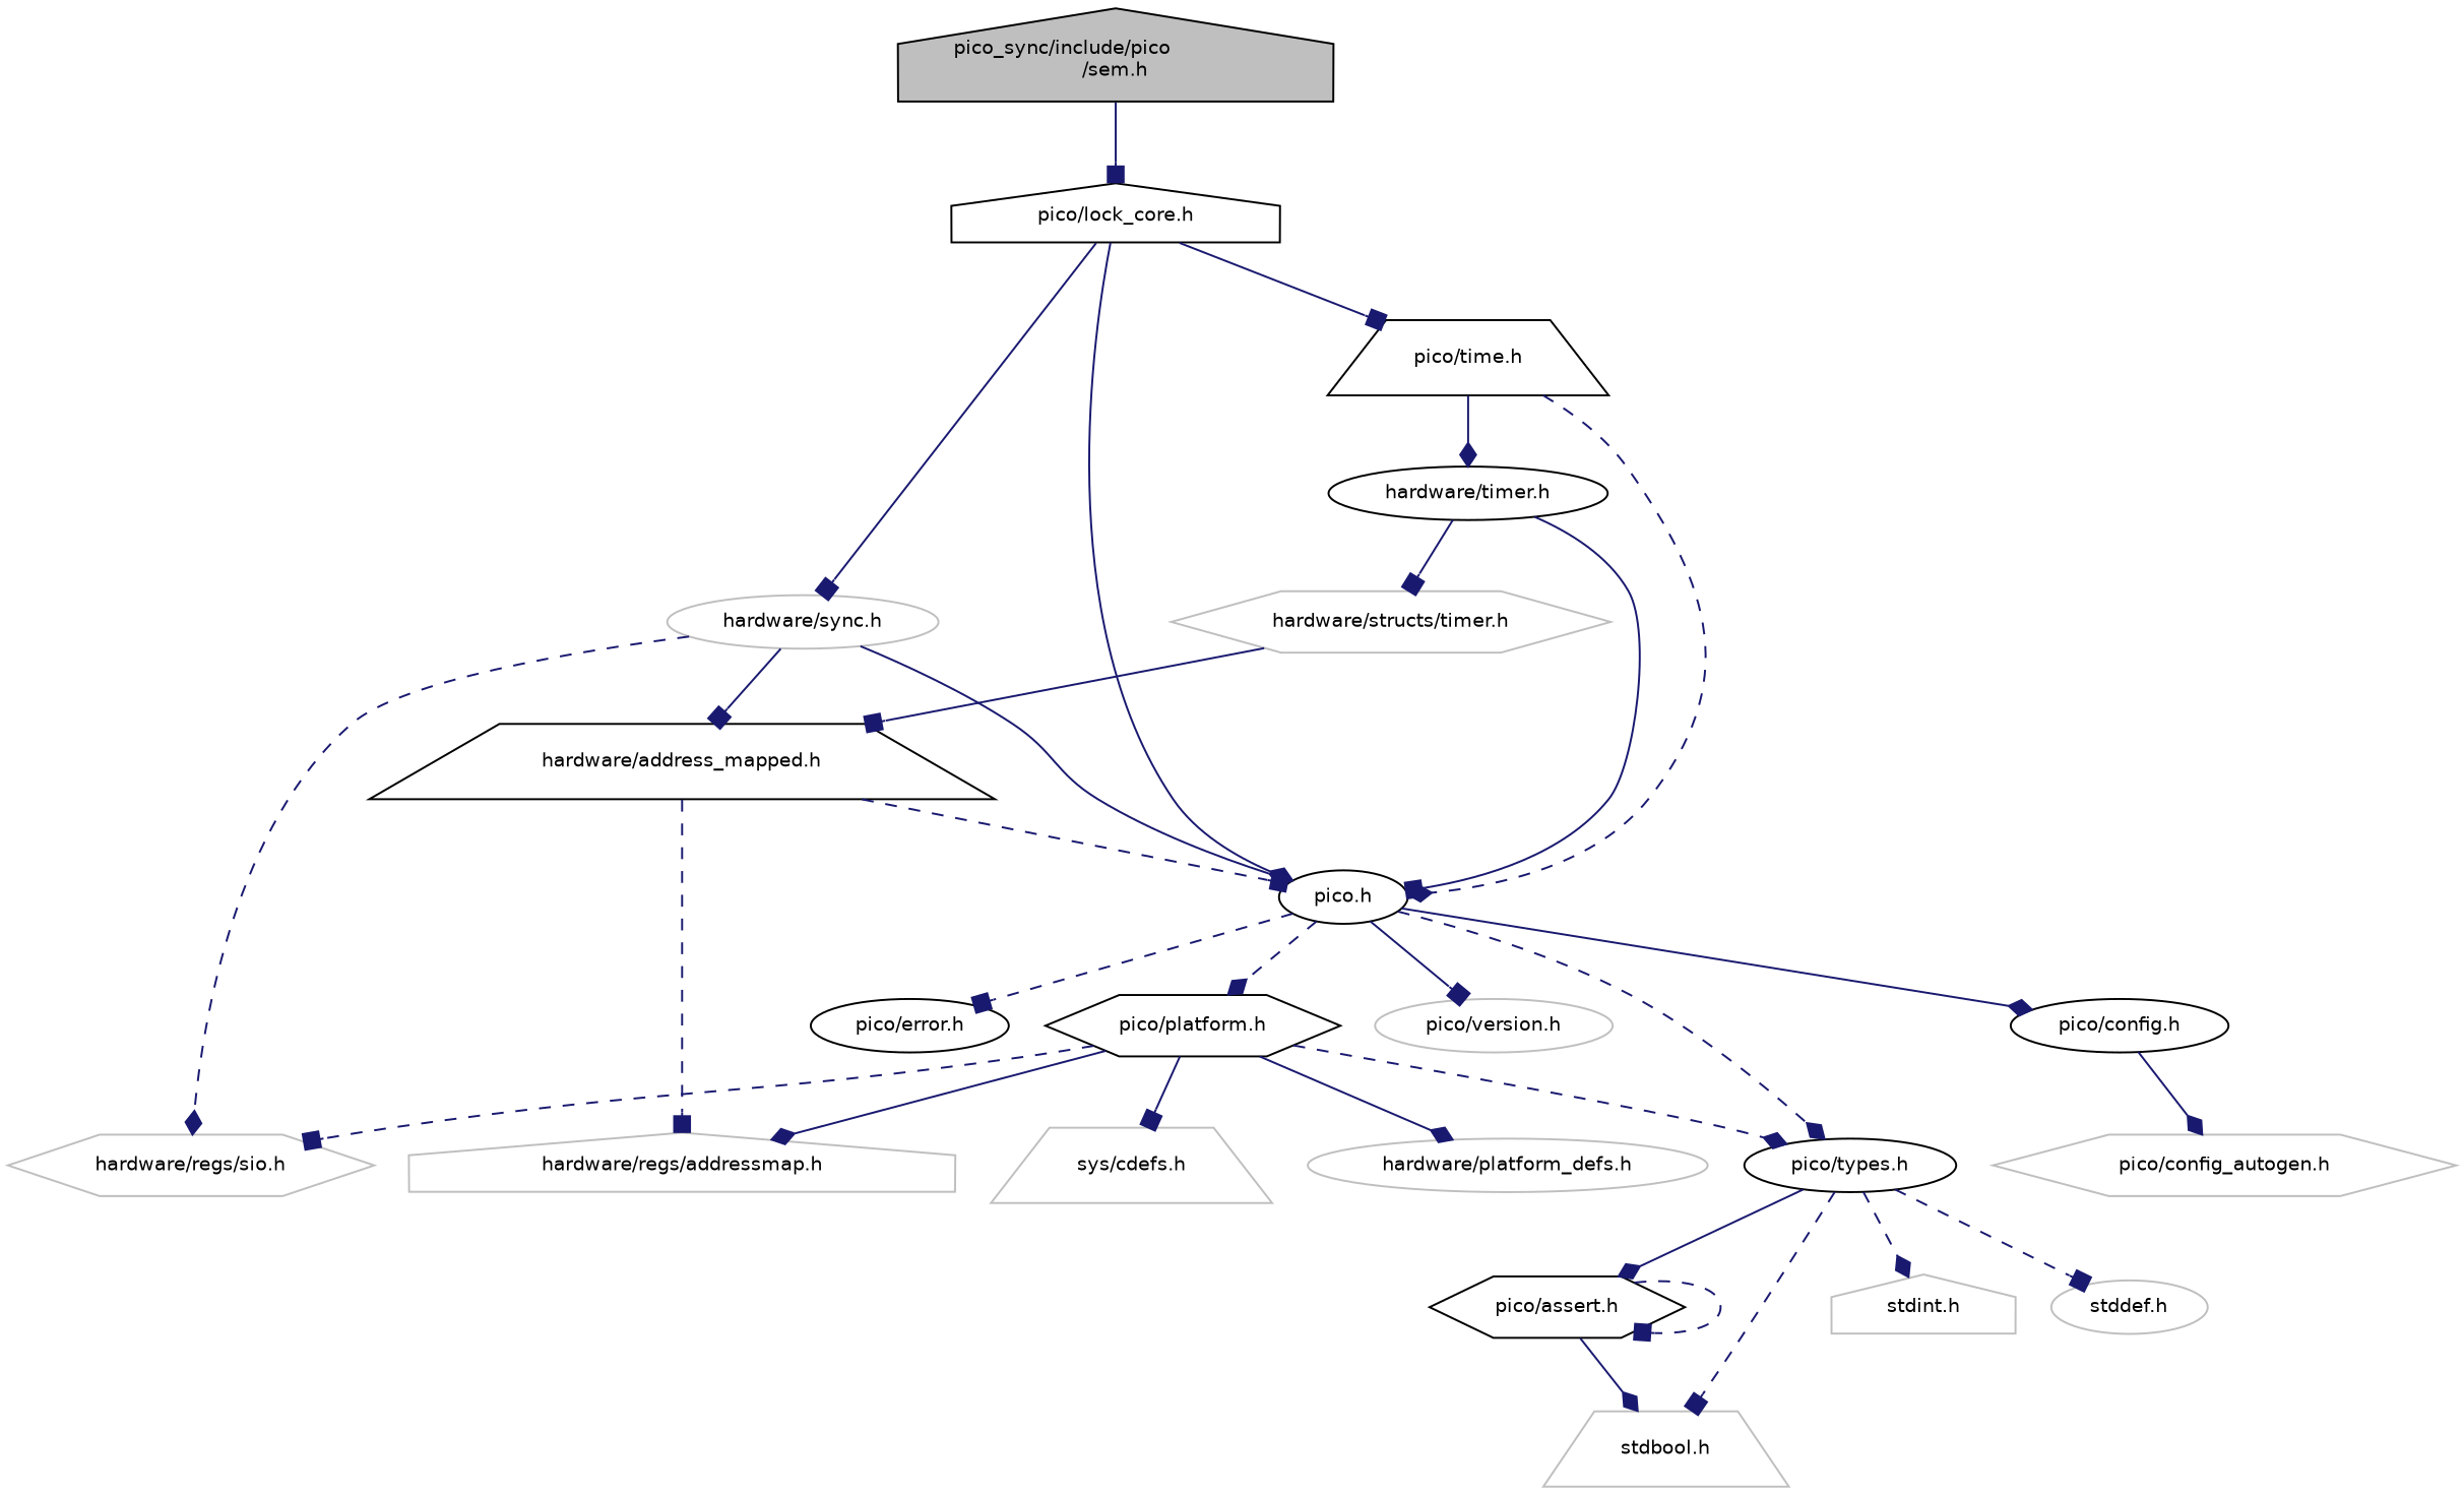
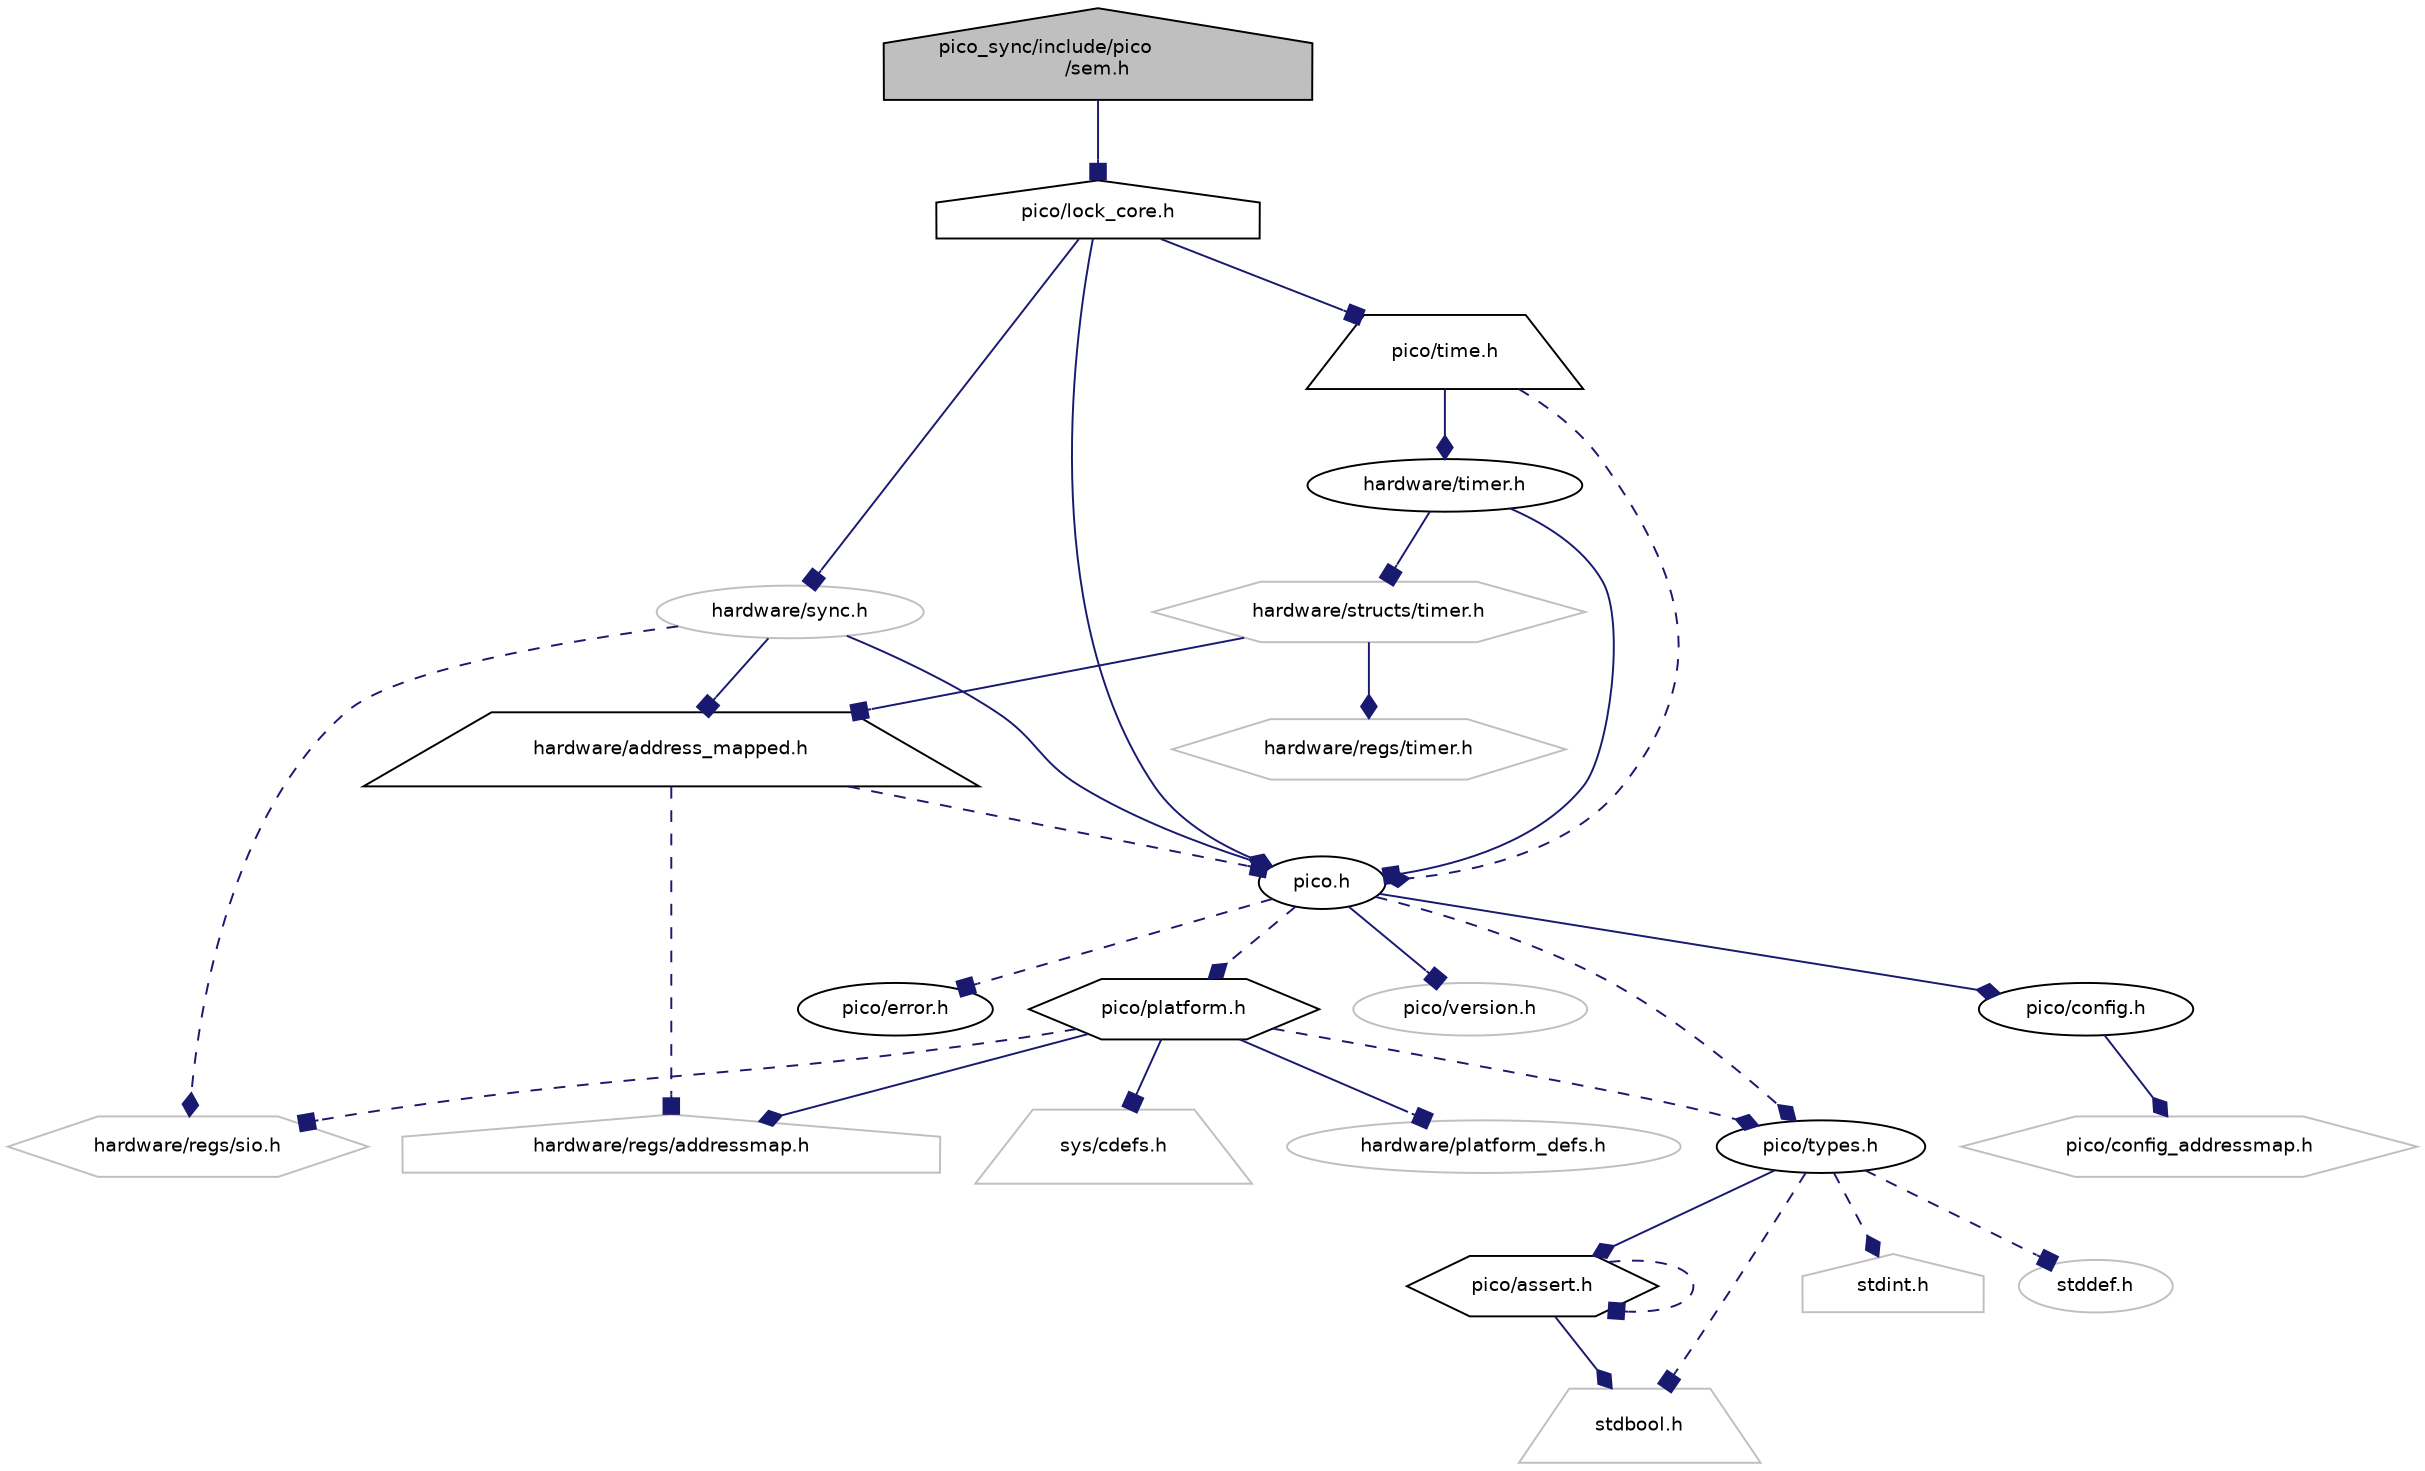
  digraph {
    node [color=grey75 fillcolor=white fontname=Helvetica fontsize=10 shape=ellipse style=filled]
    edge [arrowhead=box color=midnightblue fontname=Helvetica fontsize=10 labelfontname=Helvetica labelfontsize=10 style=solid]
    n1 [color=black fillcolor=grey75 fontcolor=black height=0.2 label="pico_sync/include/pico\l/sem.h" shape=house width=0.4]
    n2 [color=black height=0.2 label="pico/lock_core.h" shape=house width=0.4]
    n3 [color=black height=0.2 label="pico.h" width=0.4]
    n4 [color=black height=0.2 label="pico/time.h" shape=trapezium width=0.4]
    n5 [height=0.2 label="hardware/sync.h" width=0.4]
    n6 [color=black height=0.2 label="pico/types.h" width=0.4]
    n7 [height=0.2 label="pico/version.h" width=0.4]
    n8 [color=black height=0.2 label="pico/config.h" width=0.4]
    n9 [color=black height=0.2 label="pico/platform.h" shape=hexagon width=0.4]
    n10 [color=black height=0.2 label="pico/error.h" width=0.4]
    n11 [color=black height=0.2 label="hardware/timer.h" width=0.4]
    n12 [height=0.2 label="hardware/regs/sio.h" shape=hexagon width=0.4]
    n13 [color=black height=0.2 label="hardware/address_mapped.h" shape=trapezium width=0.4]
    n14 [color=black height=0.2 label="pico/assert.h" shape=hexagon width=0.4]
    n15 [height=0.2 label="stdbool.h" shape=trapezium width=0.4]
    n16 [height=0.2 label="stdint.h" shape=house width=0.4]
    n17 [height=0.2 label="stddef.h" width=0.4]
-   n18 [height=0.2 label="pico/config_autogen.h" shape=hexagon width=0.4]
+   n18 [height=0.2 label="pico/config_addressmap.h" shape=hexagon width=0.4]
    n19 [height=0.2 label="hardware/platform_defs.h" width=0.4]
    n20 [height=0.2 label="hardware/regs/addressmap.h" shape=house width=0.4]
    n21 [height=0.2 label="sys/cdefs.h" shape=trapezium width=0.4]
    n22 [height=0.2 label="hardware/structs/timer.h" shape=hexagon width=0.4]
+   n23 [height=0.2 label="hardware/regs/timer.h" shape=hexagon width=0.4]
    n1 -> n2
    n2 -> n3 [arrowhead=diamond]
    n2 -> n4
    n2 -> n5
    n3 -> n6 [arrowhead=diamond style=dashed]
    n3 -> n7
    n3 -> n8 [arrowhead=diamond]
    n3 -> n9 [arrowhead=diamond style=dashed]
    n3 -> n10 [style=dashed]
    n4 -> n3 [arrowhead=diamond style=dashed]
    n4 -> n11 [arrowhead=diamond]
    n5 -> n3 [arrowhead=diamond]
    n5 -> n12 [arrowhead=diamond style=dashed]
    n5 -> n13
    n6 -> n14 [arrowhead=diamond]
    n6 -> n15 [style=dashed]
    n6 -> n16 [arrowhead=diamond style=dashed]
    n6 -> n17 [style=dashed]
    n8 -> n18 [arrowhead=diamond]
    n9 -> n6 [arrowhead=diamond style=dashed]
    n9 -> n12 [style=dashed]
-   n9 -> n19 [arrowhead=diamond]
+   n9 -> n19
    n9 -> n20 [arrowhead=diamond]
    n9 -> n21
    n11 -> n3
    n11 -> n22
    n13 -> n3 [style=dashed]
    n13 -> n20 [style=dashed]
    n14 -> n14 [style=dashed]
    n14 -> n15 [arrowhead=diamond]
    n22 -> n13
+   n22 -> n23 [arrowhead=diamond]
  }
